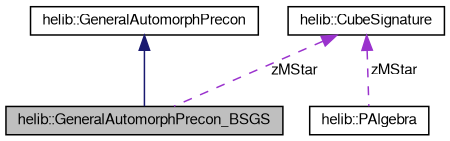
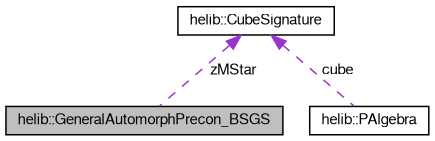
  digraph {
    node [color=black fillcolor=white fontname=FreeSans fontsize=10 shape=record style=filled]
    edge [color=darkorchid3 dir=back fontname=FreeSans fontsize=10 labelfontname=FreeSans labelfontsize=10 style=dashed]
    n1 [fillcolor=grey75 fontcolor=black height=0.2 label="helib::GeneralAutomorphPrecon_BSGS" width=0.4]
-   n2 [height=0.2 label="helib::GeneralAutomorphPrecon" width=0.4]
    n3 [height=0.2 label="helib::PAlgebra" width=0.4]
    n4 [height=0.2 label="helib::CubeSignature" width=0.4]
-   n2 -> n1 [color=midnightblue style=solid]
    n4 -> n1 [label=" zMStar"]
-   n4 -> n3 [label=" zMStar"]
+   n4 -> n3 [label=" cube"]
  }
